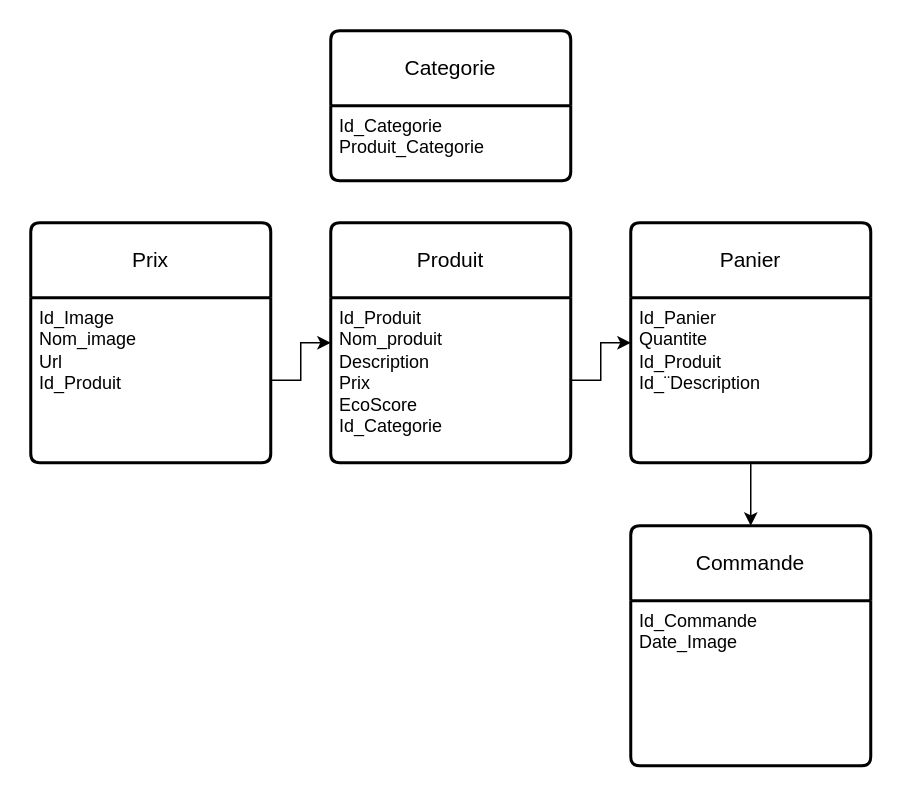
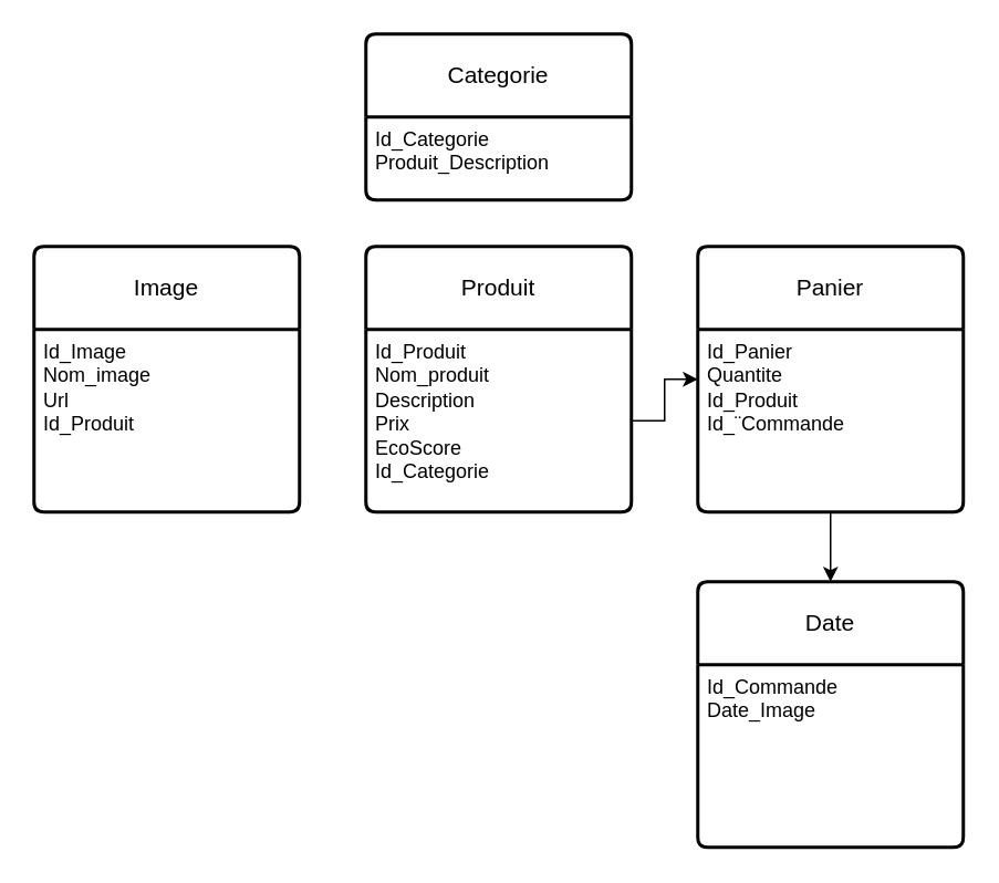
  <mxCell id="0" />
  <mxCell id="1" parent="0" />
  <mxCell id="2" value="Produit" style="swimlane;childLayout=stackLayout;horizontal=1;startSize=50;horizontalStack=0;rounded=1;fontSize=14;fontStyle=0;strokeWidth=2;resizeParent=0;resizeLast=1;shadow=0;dashed=0;align=center;arcSize=4;whiteSpace=wrap;html=1;" parent="1" vertex="1"><mxGeometry x="220" y="148" width="160" height="160" as="geometry" /></mxCell>
  <mxCell id="3" value="Id_Produit&lt;br&gt;Nom_produit&lt;br&gt;Description&lt;br&gt;Prix&lt;br&gt;EcoScore&lt;br&gt;Id_Categorie" style="align=left;strokeColor=none;fillColor=none;spacingLeft=4;fontSize=12;verticalAlign=top;resizable=0;rotatable=0;part=1;html=1;" parent="2" vertex="1"><mxGeometry y="50" width="160" height="110" as="geometry" /></mxCell>
- <mxCell id="4" value="Commande" style="swimlane;childLayout=stackLayout;horizontal=1;startSize=50;horizontalStack=0;rounded=1;fontSize=14;fontStyle=0;strokeWidth=2;resizeParent=0;resizeLast=1;shadow=0;dashed=0;align=center;arcSize=4;whiteSpace=wrap;html=1;" parent="1" vertex="1"><mxGeometry x="420" y="350" width="160" height="160" as="geometry" /></mxCell>
+ <mxCell id="4" value="Date" style="swimlane;childLayout=stackLayout;horizontal=1;startSize=50;horizontalStack=0;rounded=1;fontSize=14;fontStyle=0;strokeWidth=2;resizeParent=0;resizeLast=1;shadow=0;dashed=0;align=center;arcSize=4;whiteSpace=wrap;html=1;" parent="1" vertex="1"><mxGeometry x="420" y="350" width="160" height="160" as="geometry" /></mxCell>
  <mxCell id="5" value="Id_Commande&lt;br&gt;Date_Image" style="align=left;strokeColor=none;fillColor=none;spacingLeft=4;fontSize=12;verticalAlign=top;resizable=0;rotatable=0;part=1;html=1;" parent="4" vertex="1"><mxGeometry y="50" width="160" height="110" as="geometry" /></mxCell>
- <mxCell id="6" value="Prix" style="swimlane;childLayout=stackLayout;horizontal=1;startSize=50;horizontalStack=0;rounded=1;fontSize=14;fontStyle=0;strokeWidth=2;resizeParent=0;resizeLast=1;shadow=0;dashed=0;align=center;arcSize=4;whiteSpace=wrap;html=1;" parent="1" vertex="1"><mxGeometry x="20" y="148" width="160" height="160" as="geometry" /></mxCell>
+ <mxCell id="6" value="Image" style="swimlane;childLayout=stackLayout;horizontal=1;startSize=50;horizontalStack=0;rounded=1;fontSize=14;fontStyle=0;strokeWidth=2;resizeParent=0;resizeLast=1;shadow=0;dashed=0;align=center;arcSize=4;whiteSpace=wrap;html=1;" parent="1" vertex="1"><mxGeometry x="20" y="148" width="160" height="160" as="geometry" /></mxCell>
  <mxCell id="7" value="Id_Image&lt;br&gt;Nom_image&lt;br&gt;Url&lt;br&gt;Id_Produit" style="align=left;strokeColor=none;fillColor=none;spacingLeft=4;fontSize=12;verticalAlign=top;resizable=0;rotatable=0;part=1;html=1;" parent="6" vertex="1"><mxGeometry y="50" width="160" height="110" as="geometry" /></mxCell>
  <mxCell id="8" value="Categorie" style="swimlane;childLayout=stackLayout;horizontal=1;startSize=50;horizontalStack=0;rounded=1;fontSize=14;fontStyle=0;strokeWidth=2;resizeParent=0;resizeLast=1;shadow=0;dashed=0;align=center;arcSize=4;whiteSpace=wrap;html=1;" parent="1" vertex="1"><mxGeometry x="220" y="20" width="160" height="100" as="geometry" /></mxCell>
- <mxCell id="9" value="Id_Categorie&lt;br&gt;Produit_Categorie" style="align=left;strokeColor=none;fillColor=none;spacingLeft=4;fontSize=12;verticalAlign=top;resizable=0;rotatable=0;part=1;html=1;" parent="8" vertex="1"><mxGeometry y="50" width="160" height="50" as="geometry" /></mxCell>
+ <mxCell id="9" value="Id_Categorie&lt;br&gt;Produit_Description" style="align=left;strokeColor=none;fillColor=none;spacingLeft=4;fontSize=12;verticalAlign=top;resizable=0;rotatable=0;part=1;html=1;" parent="8" vertex="1"><mxGeometry y="50" width="160" height="50" as="geometry" /></mxCell>
  <mxCell id="10" value="Panier" style="swimlane;childLayout=stackLayout;horizontal=1;startSize=50;horizontalStack=0;rounded=1;fontSize=14;fontStyle=0;strokeWidth=2;resizeParent=0;resizeLast=1;shadow=0;dashed=0;align=center;arcSize=4;whiteSpace=wrap;html=1;" parent="1" vertex="1"><mxGeometry x="420" y="148" width="160" height="160" as="geometry" /></mxCell>
- <mxCell id="11" value="Id_Panier&lt;br&gt;Quantite&lt;br&gt;Id_Produit&lt;br&gt;Id_¨Description" style="align=left;strokeColor=none;fillColor=none;spacingLeft=4;fontSize=12;verticalAlign=top;resizable=0;rotatable=0;part=1;html=1;" parent="10" vertex="1"><mxGeometry y="50" width="160" height="110" as="geometry" /></mxCell>
+ <mxCell id="11" value="Id_Panier&lt;br&gt;Quantite&lt;br&gt;Id_Produit&lt;br&gt;Id_¨Commande" style="align=left;strokeColor=none;fillColor=none;spacingLeft=4;fontSize=12;verticalAlign=top;resizable=0;rotatable=0;part=1;html=1;" parent="10" vertex="1"><mxGeometry y="50" width="160" height="110" as="geometry" /></mxCell>
  <mxCell id="12" style="edgeStyle=orthogonalEdgeStyle;rounded=0;orthogonalLoop=1;jettySize=auto;html=1;" parent="1" source="11" target="4" edge="1"><mxGeometry relative="1" as="geometry"><Array as="points"><mxPoint x="450" y="410" /></Array></mxGeometry></mxCell>
- <mxCell id="13" style="edgeStyle=orthogonalEdgeStyle;rounded=0;orthogonalLoop=1;jettySize=auto;html=1;" parent="1" source="7" target="2" edge="1"><mxGeometry relative="1" as="geometry" /></mxCell>
  <mxCell id="14" style="edgeStyle=orthogonalEdgeStyle;rounded=0;orthogonalLoop=1;jettySize=auto;html=1;" parent="1" source="3" target="10" edge="1"><mxGeometry relative="1" as="geometry" /></mxCell>
